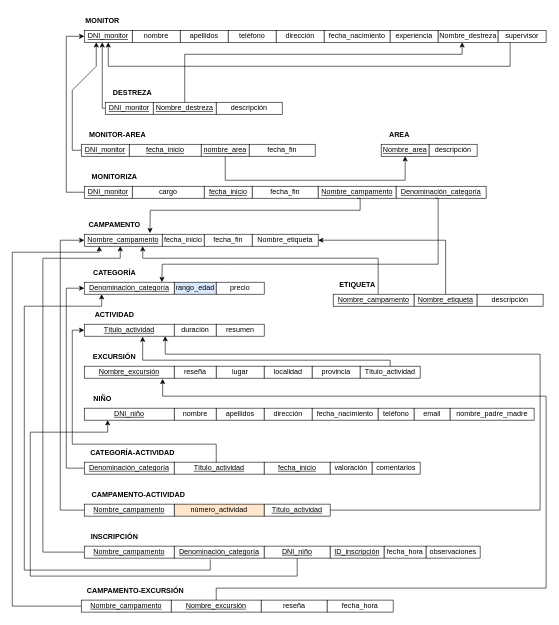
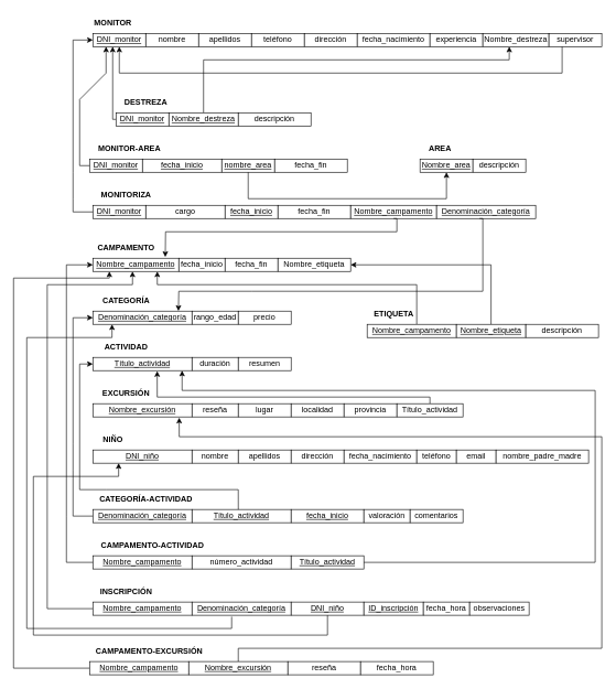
  <mxCell id="0" />
  <mxCell id="1" parent="0" />
  <mxCell id="2" value="&lt;b&gt;MONITOR&lt;/b&gt;" style="text;html=1;align=center;verticalAlign=middle;resizable=0;points=[];autosize=1;strokeColor=none;fillColor=none;" parent="1" vertex="1"><mxGeometry x="130" y="20" width="80" height="30" as="geometry" /></mxCell>
  <mxCell id="3" value="&lt;u&gt;DNI_monitor&lt;/u&gt;" style="whiteSpace=wrap;html=1;" parent="1" vertex="1"><mxGeometry x="140" y="50" width="80" height="20" as="geometry" /></mxCell>
  <mxCell id="4" value="nombre" style="whiteSpace=wrap;html=1;" parent="1" vertex="1"><mxGeometry x="220" y="50" width="80" height="20" as="geometry" /></mxCell>
  <mxCell id="5" value="apellidos" style="whiteSpace=wrap;html=1;" parent="1" vertex="1"><mxGeometry x="300" y="50" width="80" height="20" as="geometry" /></mxCell>
  <mxCell id="6" value="teléfono" style="whiteSpace=wrap;html=1;" parent="1" vertex="1"><mxGeometry x="380" y="50" width="80" height="20" as="geometry" /></mxCell>
  <mxCell id="7" value="dirección" style="whiteSpace=wrap;html=1;" parent="1" vertex="1"><mxGeometry x="460" y="50" width="80" height="20" as="geometry" /></mxCell>
  <mxCell id="8" value="fecha_nacimiento" style="whiteSpace=wrap;html=1;" parent="1" vertex="1"><mxGeometry x="540" y="50" width="110" height="20" as="geometry" /></mxCell>
  <mxCell id="9" value="experiencia" style="whiteSpace=wrap;html=1;" parent="1" vertex="1"><mxGeometry x="650" y="50" width="80" height="20" as="geometry" /></mxCell>
  <mxCell id="10" value="Nombre_destreza" style="whiteSpace=wrap;html=1;" parent="1" vertex="1"><mxGeometry x="730" y="50" width="100" height="20" as="geometry" /></mxCell>
  <mxCell id="11" value="supervisor" style="whiteSpace=wrap;html=1;" parent="1" vertex="1"><mxGeometry x="830" y="50" width="80" height="20" as="geometry" /></mxCell>
  <mxCell id="12" value="" style="endArrow=classic;html=1;rounded=0;exitX=0.25;exitY=1;exitDx=0;exitDy=0;" parent="1" source="11" edge="1"><mxGeometry width="50" height="50" relative="1" as="geometry"><mxPoint x="870" y="110" as="sourcePoint" /><mxPoint x="180" y="70" as="targetPoint" /><Array as="points"><mxPoint x="850" y="110" /><mxPoint x="180" y="110" /></Array></mxGeometry></mxCell>
  <mxCell id="13" value="&lt;b&gt;MONITOR-AREA&lt;/b&gt;" style="text;html=1;align=center;verticalAlign=middle;resizable=0;points=[];autosize=1;strokeColor=none;fillColor=none;" parent="1" vertex="1"><mxGeometry x="135" y="210" width="120" height="30" as="geometry" /></mxCell>
  <mxCell id="14" value="&lt;u&gt;DNI_monitor&lt;/u&gt;" style="whiteSpace=wrap;html=1;" parent="1" vertex="1"><mxGeometry x="135" y="240" width="80" height="20" as="geometry" /></mxCell>
  <mxCell id="15" value="&lt;b&gt;AREA&lt;/b&gt;" style="text;html=1;align=center;verticalAlign=middle;resizable=0;points=[];autosize=1;strokeColor=none;fillColor=none;" parent="1" vertex="1"><mxGeometry x="635" y="210" width="60" height="30" as="geometry" /></mxCell>
  <mxCell id="16" value="&lt;u&gt;Nombre_area&lt;/u&gt;" style="whiteSpace=wrap;html=1;" parent="1" vertex="1"><mxGeometry x="635" y="240" width="80" height="20" as="geometry" /></mxCell>
  <mxCell id="17" value="descripción" style="whiteSpace=wrap;html=1;" parent="1" vertex="1"><mxGeometry x="715" y="240" width="80" height="20" as="geometry" /></mxCell>
  <mxCell id="18" value="&lt;u&gt;fecha_inicio&lt;/u&gt;" style="whiteSpace=wrap;html=1;" parent="1" vertex="1"><mxGeometry x="215" y="240" width="120" height="20" as="geometry" /></mxCell>
  <mxCell id="19" value="&lt;u&gt;nombre_area&lt;/u&gt;" style="whiteSpace=wrap;html=1;" parent="1" vertex="1"><mxGeometry x="335" y="240" width="80" height="20" as="geometry" /></mxCell>
  <mxCell id="20" value="fecha_fin" style="whiteSpace=wrap;html=1;" parent="1" vertex="1"><mxGeometry x="415" y="240" width="110" height="20" as="geometry" /></mxCell>
  <mxCell id="21" value="" style="endArrow=classic;html=1;rounded=0;exitX=0.5;exitY=1;exitDx=0;exitDy=0;entryX=0.5;entryY=1;entryDx=0;entryDy=0;" parent="1" target="16" edge="1"><mxGeometry width="50" height="50" relative="1" as="geometry"><mxPoint x="375" y="260" as="sourcePoint" /><mxPoint x="1045" y="260" as="targetPoint" /><Array as="points"><mxPoint x="375" y="300" /><mxPoint x="675" y="300" /></Array></mxGeometry></mxCell>
  <mxCell id="22" value="" style="endArrow=classic;html=1;rounded=0;exitX=0;exitY=0.5;exitDx=0;exitDy=0;" parent="1" edge="1" source="14"><mxGeometry width="50" height="50" relative="1" as="geometry"><mxPoint x="130" y="250" as="sourcePoint" /><mxPoint x="160" y="70" as="targetPoint" /><Array as="points"><mxPoint x="120" y="250" /><mxPoint x="120" y="150" /><mxPoint x="160" y="110" /></Array></mxGeometry></mxCell>
  <mxCell id="23" value="&lt;b&gt;MONITORIZA&lt;/b&gt;" style="text;html=1;align=center;verticalAlign=middle;resizable=0;points=[];autosize=1;strokeColor=none;fillColor=none;" parent="1" vertex="1"><mxGeometry x="140" y="280" width="100" height="30" as="geometry" /></mxCell>
  <mxCell id="24" value="&lt;u&gt;DNI_monitor&lt;/u&gt;" style="whiteSpace=wrap;html=1;" parent="1" vertex="1"><mxGeometry x="140" y="310" width="80" height="20" as="geometry" /></mxCell>
  <mxCell id="25" value="cargo" style="whiteSpace=wrap;html=1;" parent="1" vertex="1"><mxGeometry x="220" y="310" width="120" height="20" as="geometry" /></mxCell>
  <mxCell id="26" value="&lt;u&gt;fecha_inicio&lt;/u&gt;" style="whiteSpace=wrap;html=1;" parent="1" vertex="1"><mxGeometry x="340" y="310" width="80" height="20" as="geometry" /></mxCell>
  <mxCell id="27" value="fecha_fin" style="whiteSpace=wrap;html=1;" parent="1" vertex="1"><mxGeometry x="420" y="310" width="110" height="20" as="geometry" /></mxCell>
  <mxCell id="28" value="&lt;u&gt;Nombre_campamento&lt;/u&gt;" style="whiteSpace=wrap;html=1;" parent="1" vertex="1"><mxGeometry x="530" y="310" width="130" height="20" as="geometry" /></mxCell>
  <mxCell id="29" value="&lt;u&gt;Denominación_categoría&lt;/u&gt;" style="whiteSpace=wrap;html=1;" parent="1" vertex="1"><mxGeometry x="660" y="310" width="150" height="20" as="geometry" /></mxCell>
  <mxCell id="30" value="" style="endArrow=classic;html=1;rounded=0;entryX=0;entryY=0.5;entryDx=0;entryDy=0;" parent="1" target="3" edge="1"><mxGeometry width="50" height="50" relative="1" as="geometry"><mxPoint x="140" y="320" as="sourcePoint" /><mxPoint x="110" y="40" as="targetPoint" /><Array as="points"><mxPoint x="140" y="320" /><mxPoint x="110" y="320" /><mxPoint x="110" y="300" /><mxPoint x="110" y="260" /><mxPoint x="110" y="60" /></Array></mxGeometry></mxCell>
  <mxCell id="31" value="&lt;b&gt;CAMPAMENTO&lt;/b&gt;" style="text;html=1;align=center;verticalAlign=middle;resizable=0;points=[];autosize=1;strokeColor=none;fillColor=none;" parent="1" vertex="1"><mxGeometry x="135" y="360" width="110" height="30" as="geometry" /></mxCell>
  <mxCell id="32" value="&lt;u&gt;Nombre_campamento&lt;/u&gt;" style="whiteSpace=wrap;html=1;" parent="1" vertex="1"><mxGeometry x="140" y="390" width="130" height="20" as="geometry" /></mxCell>
  <mxCell id="33" value="fecha_inicio" style="whiteSpace=wrap;html=1;" parent="1" vertex="1"><mxGeometry x="270" y="390" width="70" height="20" as="geometry" /></mxCell>
  <mxCell id="34" value="fecha_fin" style="whiteSpace=wrap;html=1;" parent="1" vertex="1"><mxGeometry x="340" y="390" width="80" height="20" as="geometry" /></mxCell>
  <mxCell id="35" value="Nombre_etiqueta" style="whiteSpace=wrap;html=1;" parent="1" vertex="1"><mxGeometry x="420" y="390" width="110" height="20" as="geometry" /></mxCell>
  <mxCell id="36" value="" style="endArrow=classic;html=1;rounded=0;entryX=0.843;entryY=-0.091;entryDx=0;entryDy=0;entryPerimeter=0;exitX=0.5;exitY=1;exitDx=0;exitDy=0;" parent="1" source="28" target="32" edge="1"><mxGeometry width="50" height="50" relative="1" as="geometry"><mxPoint x="730" y="350" as="sourcePoint" /><mxPoint x="210" y="350" as="targetPoint" /><Array as="points"><mxPoint x="600" y="330" /><mxPoint x="600" y="350" /><mxPoint x="250" y="350" /></Array></mxGeometry></mxCell>
  <mxCell id="37" value="&lt;b&gt;CATEGORÍA&lt;/b&gt;" style="text;html=1;align=center;verticalAlign=middle;resizable=0;points=[];autosize=1;strokeColor=none;fillColor=none;" parent="1" vertex="1"><mxGeometry x="145" y="440" width="90" height="30" as="geometry" /></mxCell>
  <mxCell id="38" value="&lt;u&gt;Denominación_categoría&lt;/u&gt;" style="whiteSpace=wrap;html=1;" parent="1" vertex="1"><mxGeometry x="140" y="470" width="150" height="20" as="geometry" /></mxCell>
- <mxCell id="39" value="rango_edad" style="whiteSpace=wrap;html=1;fillColor=#dae8fc;" parent="1" vertex="1"><mxGeometry x="290" y="470" width="70" height="20" as="geometry" /></mxCell>
+ <mxCell id="39" value="rango_edad" style="whiteSpace=wrap;html=1;" parent="1" vertex="1"><mxGeometry x="290" y="470" width="70" height="20" as="geometry" /></mxCell>
  <mxCell id="40" value="precio" style="whiteSpace=wrap;html=1;" parent="1" vertex="1"><mxGeometry x="360" y="470" width="80" height="20" as="geometry" /></mxCell>
  <mxCell id="41" value="" style="endArrow=classic;html=1;rounded=0;exitX=0.5;exitY=1;exitDx=0;exitDy=0;entryX=0.863;entryY=-0.013;entryDx=0;entryDy=0;entryPerimeter=0;" parent="1" target="38" edge="1"><mxGeometry width="50" height="50" relative="1" as="geometry"><mxPoint x="725" y="330" as="sourcePoint" /><mxPoint x="240" y="440" as="targetPoint" /><Array as="points"><mxPoint x="730" y="330" /><mxPoint x="730" y="440" /><mxPoint x="380" y="440" /><mxPoint x="270" y="440" /></Array></mxGeometry></mxCell>
  <mxCell id="42" value="&lt;b&gt;ACTIVIDAD&lt;/b&gt;" style="text;html=1;align=center;verticalAlign=middle;resizable=0;points=[];autosize=1;strokeColor=none;fillColor=none;" parent="1" vertex="1"><mxGeometry x="145" y="510" width="90" height="30" as="geometry" /></mxCell>
  <mxCell id="43" value="&lt;u&gt;Título_actividad&lt;/u&gt;" style="whiteSpace=wrap;html=1;" parent="1" vertex="1"><mxGeometry x="140" y="540" width="150" height="20" as="geometry" /></mxCell>
  <mxCell id="44" value="duración" style="whiteSpace=wrap;html=1;" parent="1" vertex="1"><mxGeometry x="290" y="540" width="70" height="20" as="geometry" /></mxCell>
  <mxCell id="45" value="resumen" style="whiteSpace=wrap;html=1;" parent="1" vertex="1"><mxGeometry x="360" y="540" width="80" height="20" as="geometry" /></mxCell>
  <mxCell id="46" value="&lt;b&gt;EXCURSIÓN&lt;/b&gt;" style="text;html=1;align=center;verticalAlign=middle;resizable=0;points=[];autosize=1;strokeColor=none;fillColor=none;" parent="1" vertex="1"><mxGeometry x="145" y="580" width="90" height="30" as="geometry" /></mxCell>
  <mxCell id="47" value="&lt;u&gt;Nombre_excursión&lt;/u&gt;" style="whiteSpace=wrap;html=1;" parent="1" vertex="1"><mxGeometry x="140" y="610" width="150" height="20" as="geometry" /></mxCell>
  <mxCell id="48" value="reseña" style="whiteSpace=wrap;html=1;" parent="1" vertex="1"><mxGeometry x="290" y="610" width="70" height="20" as="geometry" /></mxCell>
  <mxCell id="49" value="lugar" style="whiteSpace=wrap;html=1;" parent="1" vertex="1"><mxGeometry x="360" y="610" width="80" height="20" as="geometry" /></mxCell>
  <mxCell id="50" value="localidad" style="whiteSpace=wrap;html=1;" parent="1" vertex="1"><mxGeometry x="440" y="610" width="80" height="20" as="geometry" /></mxCell>
  <mxCell id="51" value="provincia" style="whiteSpace=wrap;html=1;" parent="1" vertex="1"><mxGeometry x="520" y="610" width="80" height="20" as="geometry" /></mxCell>
  <mxCell id="52" value="&lt;b&gt;NIÑO&lt;/b&gt;" style="text;html=1;align=center;verticalAlign=middle;resizable=0;points=[];autosize=1;strokeColor=none;fillColor=none;" parent="1" vertex="1"><mxGeometry x="145" y="650" width="50" height="30" as="geometry" /></mxCell>
  <mxCell id="53" value="&lt;u&gt;DNI_niño&lt;/u&gt;" style="whiteSpace=wrap;html=1;" parent="1" vertex="1"><mxGeometry x="140" y="680" width="150" height="20" as="geometry" /></mxCell>
  <mxCell id="54" value="nombre" style="whiteSpace=wrap;html=1;" parent="1" vertex="1"><mxGeometry x="290" y="680" width="70" height="20" as="geometry" /></mxCell>
  <mxCell id="55" value="apellidos" style="whiteSpace=wrap;html=1;" parent="1" vertex="1"><mxGeometry x="360" y="680" width="80" height="20" as="geometry" /></mxCell>
  <mxCell id="56" value="dirección" style="whiteSpace=wrap;html=1;" parent="1" vertex="1"><mxGeometry x="440" y="680" width="80" height="20" as="geometry" /></mxCell>
  <mxCell id="57" value="fecha_nacimiento" style="whiteSpace=wrap;html=1;" parent="1" vertex="1"><mxGeometry x="520" y="680" width="110" height="20" as="geometry" /></mxCell>
  <mxCell id="58" value="teléfono" style="whiteSpace=wrap;html=1;" parent="1" vertex="1"><mxGeometry x="630" y="680" width="60" height="20" as="geometry" /></mxCell>
  <mxCell id="59" value="email" style="whiteSpace=wrap;html=1;" parent="1" vertex="1"><mxGeometry x="690" y="680" width="60" height="20" as="geometry" /></mxCell>
  <mxCell id="60" value="nombre_padre_madre" style="whiteSpace=wrap;html=1;" parent="1" vertex="1"><mxGeometry x="750" y="680" width="140" height="20" as="geometry" /></mxCell>
  <mxCell id="61" value="&lt;b&gt;CATEGORÍA-ACTIVIDAD&lt;/b&gt;" style="text;html=1;align=center;verticalAlign=middle;resizable=0;points=[];autosize=1;strokeColor=none;fillColor=none;" parent="1" vertex="1"><mxGeometry x="140" y="740" width="160" height="30" as="geometry" /></mxCell>
  <mxCell id="62" value="&lt;u&gt;Denominación_categoría&lt;/u&gt;" style="whiteSpace=wrap;html=1;" parent="1" vertex="1"><mxGeometry x="140" y="770" width="150" height="20" as="geometry" /></mxCell>
  <mxCell id="63" value="&lt;u&gt;Título_actividad&lt;/u&gt;" style="whiteSpace=wrap;html=1;" parent="1" vertex="1"><mxGeometry x="290" y="770" width="150" height="20" as="geometry" /></mxCell>
  <mxCell id="64" value="&lt;u&gt;fecha_inicio&lt;/u&gt;" style="whiteSpace=wrap;html=1;" parent="1" vertex="1"><mxGeometry x="440" y="770" width="110" height="20" as="geometry" /></mxCell>
  <mxCell id="65" value="valoración" style="whiteSpace=wrap;html=1;" parent="1" vertex="1"><mxGeometry x="550" y="770" width="70" height="20" as="geometry" /></mxCell>
  <mxCell id="66" value="comentarios" style="whiteSpace=wrap;html=1;" parent="1" vertex="1"><mxGeometry x="620" y="770" width="80" height="20" as="geometry" /></mxCell>
  <mxCell id="67" value="" style="endArrow=classic;html=1;rounded=0;entryX=0;entryY=0.5;entryDx=0;entryDy=0;" parent="1" target="38" edge="1"><mxGeometry width="50" height="50" relative="1" as="geometry"><mxPoint x="140" y="780" as="sourcePoint" /><mxPoint x="140" y="470" as="targetPoint" /><Array as="points"><mxPoint x="140" y="780" /><mxPoint x="110" y="780" /><mxPoint x="110" y="710" /><mxPoint x="110" y="670" /><mxPoint x="110" y="480" /></Array></mxGeometry></mxCell>
  <mxCell id="68" value="" style="endArrow=classic;html=1;rounded=0;entryX=0;entryY=0.5;entryDx=0;entryDy=0;exitX=0.467;exitY=0;exitDx=0;exitDy=0;exitPerimeter=0;" parent="1" source="63" edge="1"><mxGeometry width="50" height="50" relative="1" as="geometry"><mxPoint x="140" y="850" as="sourcePoint" /><mxPoint x="140" y="550" as="targetPoint" /><Array as="points"><mxPoint x="360" y="740" /><mxPoint x="160" y="740" /><mxPoint x="120" y="740" /><mxPoint x="120" y="550" /></Array></mxGeometry></mxCell>
  <mxCell id="69" value="&lt;b&gt;CAMPAMENTO-ACTIVIDAD&lt;/b&gt;" style="text;html=1;align=center;verticalAlign=middle;resizable=0;points=[];autosize=1;strokeColor=none;fillColor=none;" parent="1" vertex="1"><mxGeometry x="140" y="810" width="180" height="30" as="geometry" /></mxCell>
  <mxCell id="70" value="&lt;u&gt;Nombre_campamento&lt;/u&gt;" style="whiteSpace=wrap;html=1;" parent="1" vertex="1"><mxGeometry x="140" y="840" width="150" height="20" as="geometry" /></mxCell>
- <mxCell id="71" value="número_actividad" style="whiteSpace=wrap;html=1;fillColor=#ffe6cc;" parent="1" vertex="1"><mxGeometry x="290" y="840" width="150" height="20" as="geometry" /></mxCell>
+ <mxCell id="71" value="número_actividad" style="whiteSpace=wrap;html=1;" parent="1" vertex="1"><mxGeometry x="290" y="840" width="150" height="20" as="geometry" /></mxCell>
  <mxCell id="72" value="&lt;u&gt;Título_actividad&lt;/u&gt;" style="whiteSpace=wrap;html=1;" parent="1" vertex="1"><mxGeometry x="440" y="840" width="110" height="20" as="geometry" /></mxCell>
  <mxCell id="73" value="" style="endArrow=classic;html=1;rounded=0;entryX=0;entryY=0.5;entryDx=0;entryDy=0;" parent="1" target="32" edge="1"><mxGeometry width="50" height="50" relative="1" as="geometry"><mxPoint x="140" y="850" as="sourcePoint" /><mxPoint x="140" y="550" as="targetPoint" /><Array as="points"><mxPoint x="140" y="850" /><mxPoint x="100" y="850" /><mxPoint x="100" y="780" /><mxPoint x="100" y="400" /></Array></mxGeometry></mxCell>
  <mxCell id="74" value="" style="endArrow=classic;html=1;rounded=0;exitX=1;exitY=0.5;exitDx=0;exitDy=0;" parent="1" source="72" edge="1"><mxGeometry width="50" height="50" relative="1" as="geometry"><mxPoint x="900" y="870" as="sourcePoint" /><mxPoint x="275" y="560" as="targetPoint" /><Array as="points"><mxPoint x="900" y="850" /><mxPoint x="900" y="590" /><mxPoint x="275" y="590" /></Array></mxGeometry></mxCell>
  <mxCell id="75" value="&lt;b&gt;INSCRIPCIÓN&lt;/b&gt;" style="text;html=1;align=center;verticalAlign=middle;resizable=0;points=[];autosize=1;strokeColor=none;fillColor=none;" parent="1" vertex="1"><mxGeometry x="140" y="880" width="100" height="30" as="geometry" /></mxCell>
  <mxCell id="76" style="edgeStyle=orthogonalEdgeStyle;rounded=0;orthogonalLoop=1;jettySize=auto;html=1;exitX=0;exitY=0.5;exitDx=0;exitDy=0;" parent="1" source="77" edge="1"><mxGeometry relative="1" as="geometry"><mxPoint x="200" y="410" as="targetPoint" /><Array as="points"><mxPoint x="71" y="920" /><mxPoint x="71" y="430" /><mxPoint x="200" y="430" /><mxPoint x="200" y="410" /></Array></mxGeometry></mxCell>
  <mxCell id="77" value="&lt;u&gt;Nombre_campamento&lt;/u&gt;" style="whiteSpace=wrap;html=1;" parent="1" vertex="1"><mxGeometry x="140" y="910" width="150" height="20" as="geometry" /></mxCell>
  <mxCell id="78" value="&lt;u&gt;Denominación_categoría&lt;/u&gt;" style="whiteSpace=wrap;html=1;" parent="1" vertex="1"><mxGeometry x="290" y="910" width="150" height="20" as="geometry" /></mxCell>
  <mxCell id="79" value="&lt;u&gt;DNI_niño&lt;/u&gt;" style="whiteSpace=wrap;html=1;" parent="1" vertex="1"><mxGeometry x="440" y="910" width="110" height="20" as="geometry" /></mxCell>
  <mxCell id="80" value="&lt;u&gt;ID_inscripción&lt;/u&gt;" style="whiteSpace=wrap;html=1;" parent="1" vertex="1"><mxGeometry x="550" y="910" width="90" height="20" as="geometry" /></mxCell>
  <mxCell id="81" value="fecha_hora" style="whiteSpace=wrap;html=1;" parent="1" vertex="1"><mxGeometry x="640" y="910" width="70" height="20" as="geometry" /></mxCell>
  <mxCell id="82" value="observaciones" style="whiteSpace=wrap;html=1;" parent="1" vertex="1"><mxGeometry x="710" y="910" width="90" height="20" as="geometry" /></mxCell>
  <mxCell id="83" style="edgeStyle=orthogonalEdgeStyle;rounded=0;orthogonalLoop=1;jettySize=auto;html=1;exitX=0.4;exitY=1.108;exitDx=0;exitDy=0;exitPerimeter=0;" parent="1" source="78" edge="1"><mxGeometry relative="1" as="geometry"><mxPoint x="169" y="490" as="targetPoint" /><mxPoint x="350" y="940" as="sourcePoint" /><Array as="points"><mxPoint x="350" y="950" /><mxPoint x="40" y="950" /><mxPoint x="40" y="510" /><mxPoint x="169" y="510" /></Array></mxGeometry></mxCell>
  <mxCell id="84" style="edgeStyle=orthogonalEdgeStyle;rounded=0;orthogonalLoop=1;jettySize=auto;html=1;exitX=0.5;exitY=1;exitDx=0;exitDy=0;" parent="1" source="79" edge="1"><mxGeometry relative="1" as="geometry"><mxPoint x="179" y="700" as="targetPoint" /><mxPoint x="520" y="960" as="sourcePoint" /><Array as="points"><mxPoint x="495" y="960" /><mxPoint x="50" y="960" /><mxPoint x="50" y="720" /><mxPoint x="179" y="720" /></Array></mxGeometry></mxCell>
  <mxCell id="85" value="&lt;b&gt;DESTREZA&lt;/b&gt;" style="text;html=1;align=center;verticalAlign=middle;resizable=0;points=[];autosize=1;strokeColor=none;fillColor=none;" vertex="1" parent="1"><mxGeometry x="175" y="140" width="90" height="30" as="geometry" /></mxCell>
  <mxCell id="86" style="edgeStyle=orthogonalEdgeStyle;rounded=0;orthogonalLoop=1;jettySize=auto;html=1;" edge="1" parent="1" source="87"><mxGeometry relative="1" as="geometry"><mxPoint x="170" y="70" as="targetPoint" /><Array as="points"><mxPoint x="170" y="180" /><mxPoint x="170" y="70" /></Array></mxGeometry></mxCell>
  <mxCell id="87" value="&lt;u&gt;DNI_monitor&lt;/u&gt;" style="whiteSpace=wrap;html=1;" vertex="1" parent="1"><mxGeometry x="175" y="170" width="80" height="20" as="geometry" /></mxCell>
  <mxCell id="88" style="edgeStyle=orthogonalEdgeStyle;rounded=0;orthogonalLoop=1;jettySize=auto;html=1;" edge="1" parent="1" source="89"><mxGeometry relative="1" as="geometry"><mxPoint x="770" y="70" as="targetPoint" /><Array as="points"><mxPoint x="308" y="90" /><mxPoint x="770" y="90" /></Array></mxGeometry></mxCell>
  <mxCell id="89" value="&lt;u&gt;Nombre_destreza&lt;/u&gt;" style="whiteSpace=wrap;html=1;" vertex="1" parent="1"><mxGeometry x="255" y="170" width="105" height="20" as="geometry" /></mxCell>
  <mxCell id="90" value="descripción" style="whiteSpace=wrap;html=1;" vertex="1" parent="1"><mxGeometry x="360" y="170" width="110" height="20" as="geometry" /></mxCell>
  <mxCell id="91" value="&lt;b&gt;ETIQUETA&lt;/b&gt;" style="text;html=1;align=center;verticalAlign=middle;resizable=0;points=[];autosize=1;strokeColor=none;fillColor=none;" vertex="1" parent="1"><mxGeometry x="555" y="460" width="80" height="30" as="geometry" /></mxCell>
  <mxCell id="92" style="edgeStyle=orthogonalEdgeStyle;rounded=0;orthogonalLoop=1;jettySize=auto;html=1;entryX=0.75;entryY=1;entryDx=0;entryDy=0;" edge="1" parent="1" source="93" target="32"><mxGeometry relative="1" as="geometry"><mxPoint x="480" y="420" as="targetPoint" /><Array as="points"><mxPoint x="630" y="430" /><mxPoint x="238" y="430" /></Array></mxGeometry></mxCell>
  <mxCell id="93" value="&lt;u&gt;Nombre_campamento&lt;/u&gt;" style="whiteSpace=wrap;html=1;" vertex="1" parent="1"><mxGeometry x="555" y="490" width="135" height="20" as="geometry" /></mxCell>
  <mxCell id="94" style="edgeStyle=orthogonalEdgeStyle;rounded=0;orthogonalLoop=1;jettySize=auto;html=1;entryX=1;entryY=0.5;entryDx=0;entryDy=0;" edge="1" parent="1" source="95" target="35"><mxGeometry relative="1" as="geometry"><mxPoint x="742.5" y="390" as="targetPoint" /><Array as="points"><mxPoint x="743" y="400" /></Array></mxGeometry></mxCell>
  <mxCell id="95" value="&lt;u&gt;Nombre_etiqueta&lt;/u&gt;" style="whiteSpace=wrap;html=1;" vertex="1" parent="1"><mxGeometry x="690" y="490" width="105" height="20" as="geometry" /></mxCell>
  <mxCell id="96" value="descripción" style="whiteSpace=wrap;html=1;" vertex="1" parent="1"><mxGeometry x="795" y="490" width="110" height="20" as="geometry" /></mxCell>
  <mxCell id="97" style="edgeStyle=orthogonalEdgeStyle;rounded=0;orthogonalLoop=1;jettySize=auto;html=1;entryX=0.649;entryY=1.038;entryDx=0;entryDy=0;entryPerimeter=0;" edge="1" parent="1" source="98" target="43"><mxGeometry relative="1" as="geometry"><mxPoint x="650" y="520" as="targetPoint" /><Array as="points"><mxPoint x="650" y="600" /><mxPoint x="237" y="600" /></Array></mxGeometry></mxCell>
  <mxCell id="98" value="Título_actividad" style="whiteSpace=wrap;html=1;" vertex="1" parent="1"><mxGeometry x="600" y="610" width="100" height="20" as="geometry" /></mxCell>
  <mxCell id="99" value="&lt;b&gt;CAMPAMENTO-EXCURSIÓN&lt;/b&gt;" style="text;html=1;align=center;verticalAlign=middle;resizable=0;points=[];autosize=1;strokeColor=none;fillColor=none;" vertex="1" parent="1"><mxGeometry x="130" y="970" width="190" height="30" as="geometry" /></mxCell>
  <mxCell id="100" style="edgeStyle=orthogonalEdgeStyle;rounded=0;orthogonalLoop=1;jettySize=auto;html=1;" edge="1" parent="1" source="101" target="32"><mxGeometry relative="1" as="geometry"><mxPoint x="20" y="420" as="targetPoint" /><Array as="points"><mxPoint x="20" y="1010" /><mxPoint x="20" y="420" /><mxPoint x="165" y="420" /></Array></mxGeometry></mxCell>
  <mxCell id="101" value="&lt;u&gt;Nombre_campamento&lt;/u&gt;" style="whiteSpace=wrap;html=1;" vertex="1" parent="1"><mxGeometry x="135" y="1000" width="150" height="20" as="geometry" /></mxCell>
  <mxCell id="102" style="edgeStyle=orthogonalEdgeStyle;rounded=0;orthogonalLoop=1;jettySize=auto;html=1;exitX=0.5;exitY=0;exitDx=0;exitDy=0;entryX=0.871;entryY=1.06;entryDx=0;entryDy=0;entryPerimeter=0;" edge="1" parent="1" source="103" target="47"><mxGeometry relative="1" as="geometry"><mxPoint x="910" y="650" as="targetPoint" /><Array as="points"><mxPoint x="360" y="980" /><mxPoint x="910" y="980" /><mxPoint x="910" y="660" /><mxPoint x="271" y="660" /></Array></mxGeometry></mxCell>
  <mxCell id="103" value="&lt;u&gt;Nombre_excursión&lt;/u&gt;" style="whiteSpace=wrap;html=1;" vertex="1" parent="1"><mxGeometry x="285" y="1000" width="150" height="20" as="geometry" /></mxCell>
  <mxCell id="104" value="reseña" style="whiteSpace=wrap;html=1;" vertex="1" parent="1"><mxGeometry x="435" y="1000" width="110" height="20" as="geometry" /></mxCell>
  <mxCell id="105" value="fecha_hora" style="whiteSpace=wrap;html=1;" vertex="1" parent="1"><mxGeometry x="545" y="1000" width="110" height="20" as="geometry" /></mxCell>
